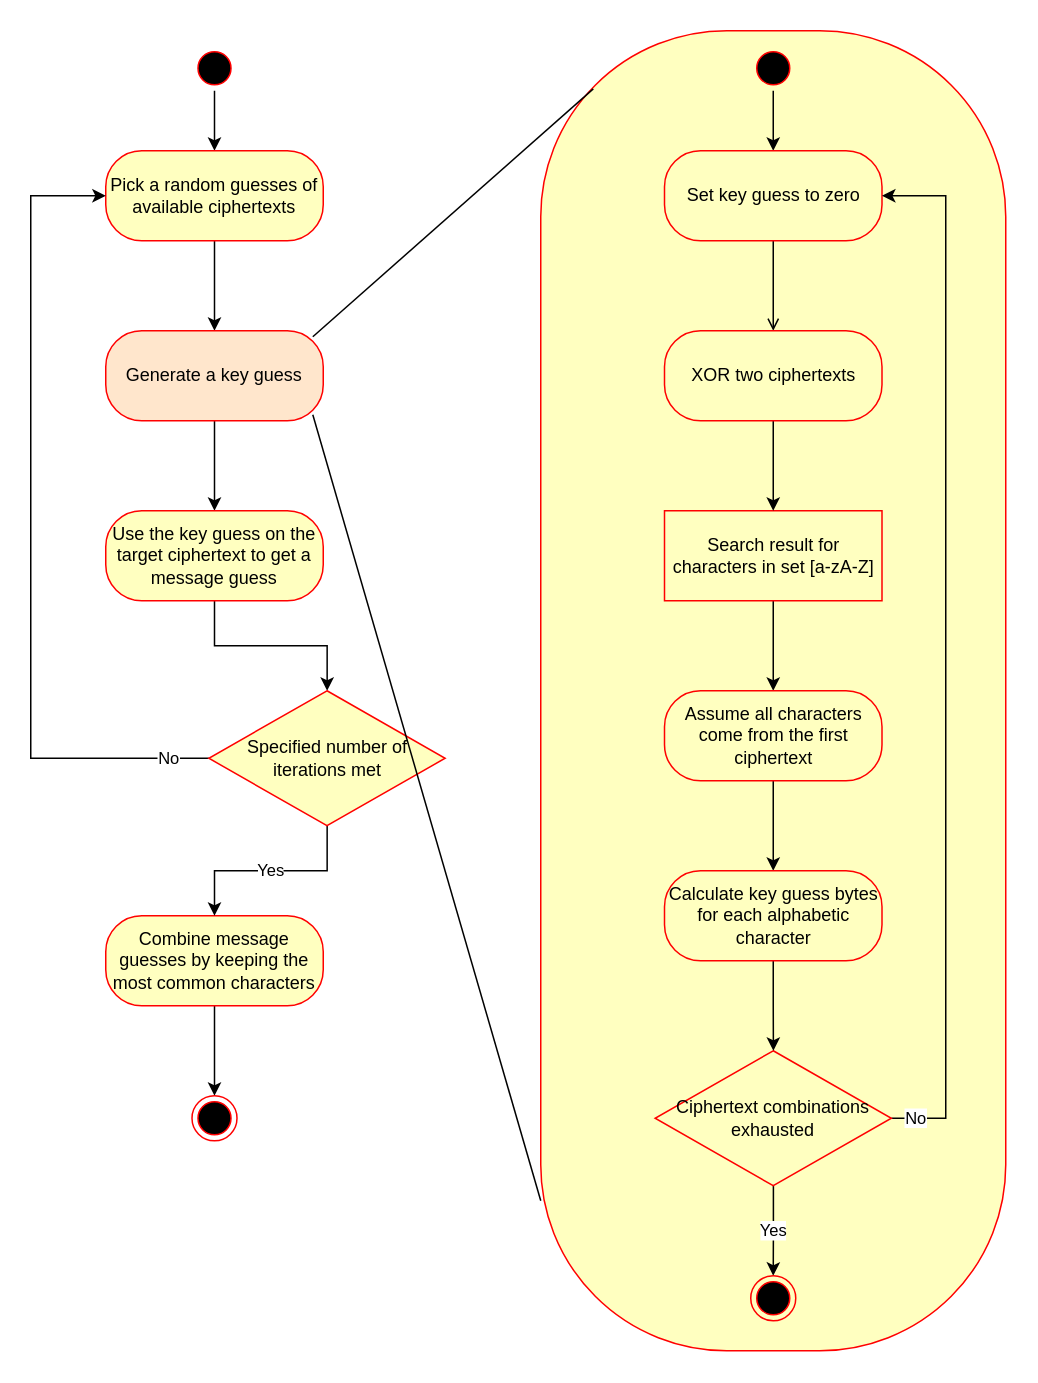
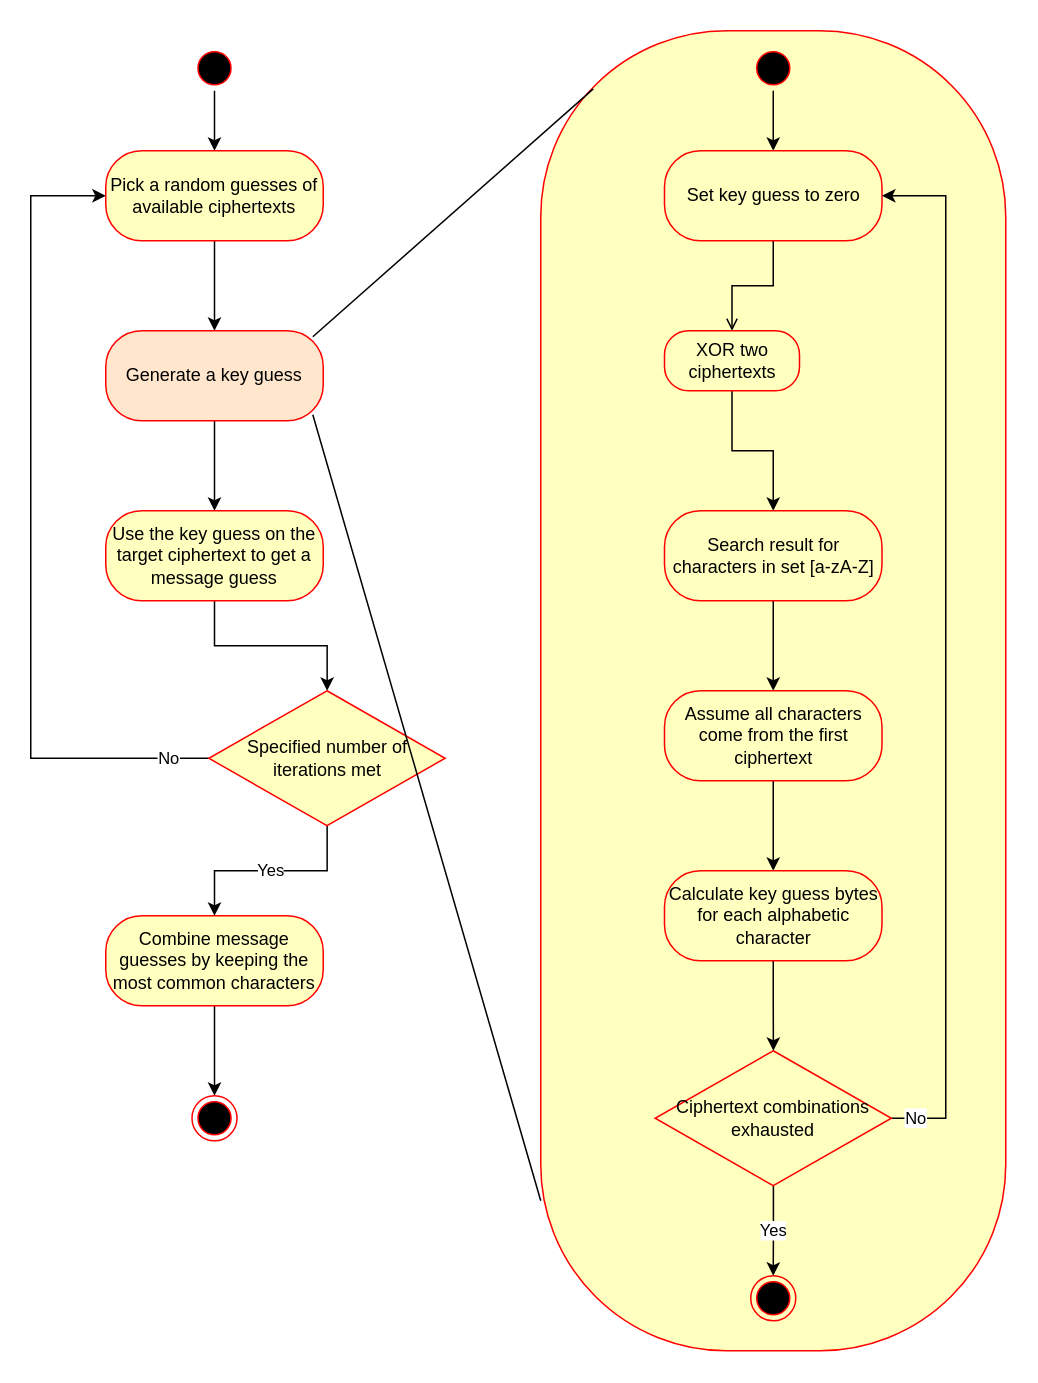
  <mxCell id="0" />
  <mxCell id="1" parent="0" />
  <mxCell id="2" value="" style="rounded=1;whiteSpace=wrap;html=1;arcSize=40;fontColor=#000000;fillColor=#ffffc0;strokeColor=#ff0000;" parent="1" vertex="1"><mxGeometry x="360" y="20" width="310" height="880" as="geometry" /></mxCell>
  <mxCell id="3" value="" style="edgeStyle=orthogonalEdgeStyle;rounded=0;orthogonalLoop=1;jettySize=auto;html=1;" parent="1" source="4" target="6" edge="1"><mxGeometry relative="1" as="geometry" /></mxCell>
  <mxCell id="4" value="" style="ellipse;html=1;shape=startState;fillColor=#000000;strokeColor=#ff0000;" parent="1" vertex="1"><mxGeometry x="127.5" y="30" width="30" height="30" as="geometry" /></mxCell>
  <mxCell id="5" value="" style="edgeStyle=orthogonalEdgeStyle;rounded=0;orthogonalLoop=1;jettySize=auto;html=1;" parent="1" source="6" target="8" edge="1"><mxGeometry relative="1" as="geometry" /></mxCell>
  <mxCell id="6" value="Pick a random guesses of available ciphertexts" style="rounded=1;whiteSpace=wrap;html=1;arcSize=40;fontColor=#000000;fillColor=#ffffc0;strokeColor=#ff0000;" parent="1" vertex="1"><mxGeometry x="70" y="100" width="145" height="60" as="geometry" /></mxCell>
  <mxCell id="7" value="" style="edgeStyle=orthogonalEdgeStyle;rounded=0;orthogonalLoop=1;jettySize=auto;html=1;" parent="1" source="8" target="10" edge="1"><mxGeometry relative="1" as="geometry" /></mxCell>
  <mxCell id="8" value="Generate a key guess" style="rounded=1;whiteSpace=wrap;html=1;arcSize=40;fontColor=#000000;fillColor=#ffe6cc;strokeColor=#ff0000;" parent="1" vertex="1"><mxGeometry x="70" y="220" width="145" height="60" as="geometry" /></mxCell>
  <mxCell id="9" value="" style="edgeStyle=orthogonalEdgeStyle;rounded=0;orthogonalLoop=1;jettySize=auto;html=1;" parent="1" source="10" target="15" edge="1"><mxGeometry relative="1" as="geometry" /></mxCell>
  <mxCell id="10" value="Use the key guess on the target ciphertext to get a message guess" style="rounded=1;whiteSpace=wrap;html=1;arcSize=40;fontColor=#000000;fillColor=#ffffc0;strokeColor=#ff0000;" parent="1" vertex="1"><mxGeometry x="70" y="340" width="145" height="60" as="geometry" /></mxCell>
  <mxCell id="11" value="" style="edgeStyle=orthogonalEdgeStyle;rounded=0;orthogonalLoop=1;jettySize=auto;html=1;" parent="1" source="12" target="16" edge="1"><mxGeometry relative="1" as="geometry" /></mxCell>
  <mxCell id="12" value="Combine message guesses by keeping the most common characters" style="rounded=1;whiteSpace=wrap;html=1;arcSize=40;fontColor=#000000;fillColor=#ffffc0;strokeColor=#ff0000;" parent="1" vertex="1"><mxGeometry x="70" y="610" width="145" height="60" as="geometry" /></mxCell>
  <mxCell id="13" value="Yes" style="edgeStyle=orthogonalEdgeStyle;rounded=0;orthogonalLoop=1;jettySize=auto;html=1;" parent="1" source="15" target="12" edge="1"><mxGeometry relative="1" as="geometry" /></mxCell>
  <mxCell id="14" value="No" style="edgeStyle=orthogonalEdgeStyle;rounded=0;orthogonalLoop=1;jettySize=auto;html=1;exitX=0;exitY=0.5;exitDx=0;exitDy=0;entryX=0;entryY=0.5;entryDx=0;entryDy=0;" parent="1" source="15" target="6" edge="1"><mxGeometry x="-0.899" relative="1" as="geometry"><Array as="points"><mxPoint x="20" y="505" /><mxPoint x="20" y="130" /></Array><mxPoint as="offset" /></mxGeometry></mxCell>
  <mxCell id="15" value="Specified number of iterations met" style="rhombus;whiteSpace=wrap;html=1;fillColor=#ffffc0;strokeColor=#ff0000;" parent="1" vertex="1"><mxGeometry x="138.75" y="460" width="157.5" height="90" as="geometry" /></mxCell>
  <mxCell id="16" value="" style="ellipse;html=1;shape=endState;fillColor=#000000;strokeColor=#ff0000;" parent="1" vertex="1"><mxGeometry x="127.5" y="730" width="30" height="30" as="geometry" /></mxCell>
  <mxCell id="17" value="" style="edgeStyle=orthogonalEdgeStyle;rounded=0;orthogonalLoop=1;jettySize=auto;html=1;" parent="1" source="18" target="20" edge="1"><mxGeometry relative="1" as="geometry" /></mxCell>
  <mxCell id="18" value="" style="ellipse;html=1;shape=startState;fillColor=#000000;strokeColor=#ff0000;" parent="1" vertex="1"><mxGeometry x="500" y="30" width="30" height="30" as="geometry" /></mxCell>
  <mxCell id="19" value="" style="edgeStyle=orthogonalEdgeStyle;rounded=0;orthogonalLoop=1;jettySize=auto;html=1;endArrow=open;" parent="1" source="20" target="27" edge="1"><mxGeometry relative="1" as="geometry" /></mxCell>
  <mxCell id="20" value="Set key guess to zero" style="rounded=1;whiteSpace=wrap;html=1;arcSize=40;fontColor=#000000;fillColor=#ffffc0;strokeColor=#ff0000;" parent="1" vertex="1"><mxGeometry x="442.5" y="100" width="145" height="60" as="geometry" /></mxCell>
  <mxCell id="21" value="" style="edgeStyle=orthogonalEdgeStyle;rounded=0;orthogonalLoop=1;jettySize=auto;html=1;" parent="1" source="22" target="29" edge="1"><mxGeometry relative="1" as="geometry" /></mxCell>
- <mxCell id="22" value="Search result for characters in set [a-zA-Z]" style="whiteSpace=wrap;html=1;arcSize=40;fontColor=#000000;fillColor=#ffffc0;strokeColor=#ff0000;rounded=0;" parent="1" vertex="1"><mxGeometry x="442.5" y="340" width="145" height="60" as="geometry" /></mxCell>
+ <mxCell id="22" value="Search result for characters in set [a-zA-Z]" style="rounded=1;whiteSpace=wrap;html=1;arcSize=40;fontColor=#000000;fillColor=#ffffc0;strokeColor=#ff0000;" parent="1" vertex="1"><mxGeometry x="442.5" y="340" width="145" height="60" as="geometry" /></mxCell>
  <mxCell id="23" value="No" style="edgeStyle=orthogonalEdgeStyle;rounded=0;orthogonalLoop=1;jettySize=auto;html=1;entryX=1;entryY=0.5;entryDx=0;entryDy=0;" parent="1" source="25" target="20" edge="1"><mxGeometry x="-0.953" relative="1" as="geometry"><mxPoint x="692.5" y="745" as="targetPoint" /><Array as="points"><mxPoint x="630" y="745" /><mxPoint x="630" y="130" /></Array><mxPoint as="offset" /></mxGeometry></mxCell>
  <mxCell id="24" value="Yes" style="edgeStyle=orthogonalEdgeStyle;rounded=0;orthogonalLoop=1;jettySize=auto;html=1;" parent="1" source="25" target="32" edge="1"><mxGeometry relative="1" as="geometry" /></mxCell>
  <mxCell id="25" value="Ciphertext combinations exhausted" style="rhombus;whiteSpace=wrap;html=1;fillColor=#ffffc0;strokeColor=#ff0000;" parent="1" vertex="1"><mxGeometry x="436.25" y="700" width="157.5" height="90" as="geometry" /></mxCell>
  <mxCell id="26" value="" style="edgeStyle=orthogonalEdgeStyle;rounded=0;orthogonalLoop=1;jettySize=auto;html=1;" parent="1" source="27" target="22" edge="1"><mxGeometry relative="1" as="geometry" /></mxCell>
- <mxCell id="27" value="XOR two ciphertexts" style="rounded=1;whiteSpace=wrap;html=1;arcSize=40;fontColor=#000000;fillColor=#ffffc0;strokeColor=#ff0000;" parent="1" vertex="1"><mxGeometry x="442.5" y="220" width="145" height="60" as="geometry" /></mxCell>
+ <mxCell id="27" value="XOR two ciphertexts" style="rounded=1;whiteSpace=wrap;html=1;arcSize=40;fontColor=#000000;fillColor=#ffffc0;strokeColor=#ff0000;" parent="1" vertex="1"><mxGeometry x="442.5" y="220" width="90" height="40" as="geometry" /></mxCell>
  <mxCell id="28" value="" style="edgeStyle=orthogonalEdgeStyle;rounded=0;orthogonalLoop=1;jettySize=auto;html=1;" parent="1" source="29" target="31" edge="1"><mxGeometry relative="1" as="geometry" /></mxCell>
  <mxCell id="29" value="Assume all characters come from the first ciphertext" style="rounded=1;whiteSpace=wrap;html=1;arcSize=40;fontColor=#000000;fillColor=#ffffc0;strokeColor=#ff0000;" parent="1" vertex="1"><mxGeometry x="442.5" y="460" width="145" height="60" as="geometry" /></mxCell>
  <mxCell id="30" value="" style="edgeStyle=orthogonalEdgeStyle;rounded=0;orthogonalLoop=1;jettySize=auto;html=1;" parent="1" source="31" target="25" edge="1"><mxGeometry relative="1" as="geometry" /></mxCell>
  <mxCell id="31" value="Calculate key guess bytes for each alphabetic character" style="rounded=1;whiteSpace=wrap;html=1;arcSize=40;fontColor=#000000;fillColor=#ffffc0;strokeColor=#ff0000;" parent="1" vertex="1"><mxGeometry x="442.5" y="580" width="145" height="60" as="geometry" /></mxCell>
  <mxCell id="32" value="" style="ellipse;html=1;shape=endState;fillColor=#000000;strokeColor=#ff0000;" parent="1" vertex="1"><mxGeometry x="500" y="850" width="30" height="30" as="geometry" /></mxCell>
  <mxCell id="33" value="" style="endArrow=none;html=1;exitX=0.952;exitY=0.067;exitDx=0;exitDy=0;entryX=0.113;entryY=0.044;entryDx=0;entryDy=0;entryPerimeter=0;exitPerimeter=0;" parent="1" source="8" target="2" edge="1"><mxGeometry width="50" height="50" relative="1" as="geometry"><mxPoint x="290" y="100" as="sourcePoint" /><mxPoint x="340" y="50" as="targetPoint" /></mxGeometry></mxCell>
  <mxCell id="34" value="" style="endArrow=none;html=1;entryX=0.952;entryY=0.933;entryDx=0;entryDy=0;entryPerimeter=0;" parent="1" target="8" edge="1"><mxGeometry width="50" height="50" relative="1" as="geometry"><mxPoint x="360" y="800" as="sourcePoint" /><mxPoint x="326.99" y="640" as="targetPoint" /></mxGeometry></mxCell>
